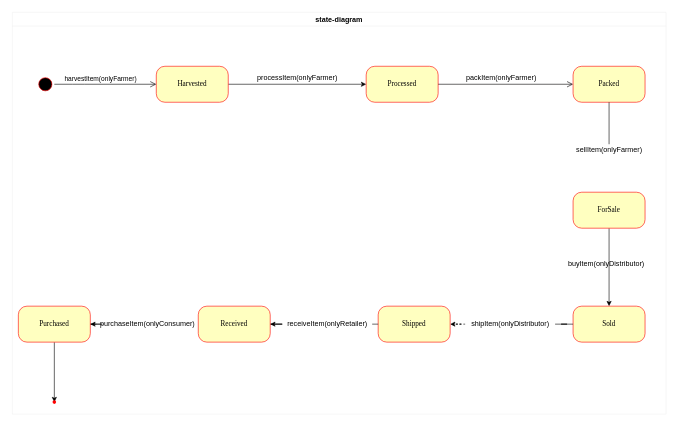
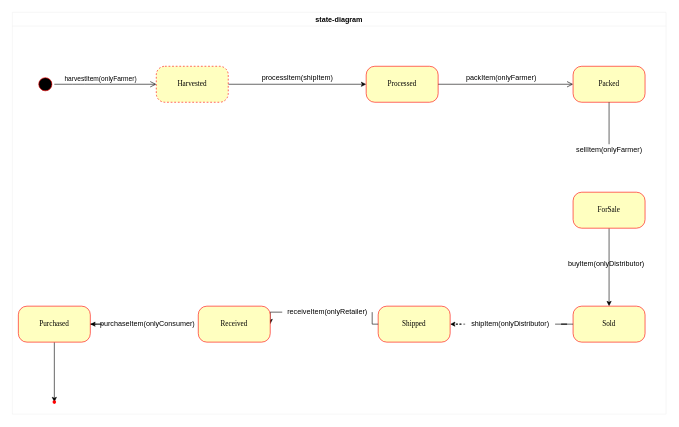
  <mxCell id="0" />
  <mxCell id="1" parent="0" />
  <mxCell id="2" value="" style="ellipse;html=1;shape=startState;fillColor=#000000;strokeColor=#ff0000;rounded=1;shadow=0;comic=0;labelBackgroundColor=none;fontFamily=Verdana;fontSize=12;fontColor=#000000;align=center;direction=south;" parent="1" vertex="1"><mxGeometry x="60" y="125" width="30" height="30" as="geometry" /></mxCell>
  <mxCell id="3" value="" style="edgeStyle=orthogonalEdgeStyle;rounded=0;orthogonalLoop=1;jettySize=auto;html=1;" edge="1" parent="1" source="4" target="6"><mxGeometry relative="1" as="geometry" /></mxCell>
- <mxCell id="4" value="Harvested" style="rounded=1;whiteSpace=wrap;html=1;arcSize=24;fillColor=#ffffc0;strokeColor=#ff0000;shadow=0;comic=0;labelBackgroundColor=none;fontFamily=Verdana;fontSize=12;fontColor=#000000;align=center;" parent="1" vertex="1"><mxGeometry x="260" y="110" width="120" height="60" as="geometry" /></mxCell>
+ <mxCell id="4" value="Harvested" style="rounded=1;whiteSpace=wrap;html=1;arcSize=24;fillColor=#ffffc0;strokeColor=#ff0000;shadow=0;comic=0;labelBackgroundColor=none;fontFamily=Verdana;fontSize=12;fontColor=#000000;align=center;dashed=1;" parent="1" vertex="1"><mxGeometry x="260" y="110" width="120" height="60" as="geometry" /></mxCell>
  <mxCell id="5" style="edgeStyle=orthogonalEdgeStyle;html=1;exitX=1;exitY=0.5;entryX=0;entryY=0.5;labelBackgroundColor=none;endArrow=open;endSize=8;strokeColor=#050000;fontFamily=Verdana;fontSize=12;align=left;entryDx=0;entryDy=0;exitDx=0;exitDy=0;" parent="1" source="6" target="7" edge="1"><mxGeometry relative="1" as="geometry"><Array as="points"><mxPoint x="615" y="140" /><mxPoint x="615" y="140" /></Array></mxGeometry></mxCell>
  <mxCell id="6" value="Processed" style="rounded=1;whiteSpace=wrap;html=1;arcSize=24;fillColor=#ffffc0;strokeColor=#ff0000;shadow=0;comic=0;labelBackgroundColor=none;fontFamily=Verdana;fontSize=12;fontColor=#000000;align=center;" parent="1" vertex="1"><mxGeometry x="610" y="110" width="120" height="60" as="geometry" /></mxCell>
  <mxCell id="7" value="Packed" style="rounded=1;whiteSpace=wrap;html=1;arcSize=24;fillColor=#ffffc0;strokeColor=#ff0000;shadow=0;comic=0;labelBackgroundColor=none;fontFamily=Verdana;fontSize=12;fontColor=#000000;align=center;" parent="1" vertex="1"><mxGeometry x="955" y="110" width="120" height="60" as="geometry" /></mxCell>
  <mxCell id="8" value="" style="edgeStyle=orthogonalEdgeStyle;rounded=0;orthogonalLoop=1;jettySize=auto;html=1;" parent="1" source="9" target="13" edge="1"><mxGeometry relative="1" as="geometry" /></mxCell>
  <mxCell id="9" value="ForSale" style="rounded=1;whiteSpace=wrap;html=1;arcSize=24;fillColor=#ffffc0;strokeColor=#ff0000;shadow=0;comic=0;labelBackgroundColor=none;fontFamily=Verdana;fontSize=12;fontColor=#000000;align=center;" parent="1" vertex="1"><mxGeometry x="955" y="320" width="120" height="60" as="geometry" /></mxCell>
  <mxCell id="10" style="edgeStyle=orthogonalEdgeStyle;html=1;labelBackgroundColor=none;endArrow=open;endSize=8;strokeColor=#000000;fontFamily=Verdana;fontSize=12;align=left;" parent="1" source="2" target="4" edge="1"><mxGeometry relative="1" as="geometry"><Array as="points"><mxPoint x="130" y="140" /><mxPoint x="130" y="140" /></Array></mxGeometry></mxCell>
  <mxCell id="11" value="harvestItem(onlyFarmer)" style="edgeLabel;html=1;align=center;verticalAlign=middle;resizable=0;points=[];" parent="10" vertex="1" connectable="0"><mxGeometry x="-0.787" y="-5" relative="1" as="geometry"><mxPoint x="58" y="-15" as="offset" /></mxGeometry></mxCell>
  <mxCell id="12" value="" style="edgeStyle=orthogonalEdgeStyle;rounded=0;orthogonalLoop=1;jettySize=auto;html=1;startArrow=none;dashed=1;" parent="1" source="23" target="15" edge="1"><mxGeometry relative="1" as="geometry" /></mxCell>
  <mxCell id="13" value="Sold" style="rounded=1;whiteSpace=wrap;html=1;arcSize=24;fillColor=#ffffc0;strokeColor=#ff0000;shadow=0;comic=0;labelBackgroundColor=none;fontFamily=Verdana;fontSize=12;fontColor=#000000;align=center;" parent="1" vertex="1"><mxGeometry x="955" y="510" width="120" height="60" as="geometry" /></mxCell>
  <mxCell id="14" style="edgeStyle=orthogonalEdgeStyle;rounded=0;orthogonalLoop=1;jettySize=auto;html=1;entryX=1;entryY=0.5;entryDx=0;entryDy=0;strokeColor=#050000;startArrow=none;" edge="1" parent="1" source="29" target="17"><mxGeometry relative="1" as="geometry" /></mxCell>
  <mxCell id="15" value="Shipped" style="rounded=1;whiteSpace=wrap;html=1;arcSize=24;fillColor=#ffffc0;strokeColor=#ff0000;shadow=0;comic=0;labelBackgroundColor=none;fontFamily=Verdana;fontSize=12;fontColor=#000000;align=center;" parent="1" vertex="1"><mxGeometry x="630" y="510" width="120" height="60" as="geometry" /></mxCell>
  <mxCell id="16" value="" style="edgeStyle=orthogonalEdgeStyle;rounded=0;orthogonalLoop=1;jettySize=auto;html=1;startArrow=none;" parent="1" source="27" target="19" edge="1"><mxGeometry relative="1" as="geometry" /></mxCell>
  <mxCell id="17" value="Received" style="rounded=1;whiteSpace=wrap;html=1;arcSize=24;fillColor=#ffffc0;strokeColor=#ff0000;shadow=0;comic=0;labelBackgroundColor=none;fontFamily=Verdana;fontSize=12;fontColor=#000000;align=center;" parent="1" vertex="1"><mxGeometry x="330" y="510" width="120" height="60" as="geometry" /></mxCell>
  <mxCell id="18" value="" style="edgeStyle=orthogonalEdgeStyle;rounded=0;orthogonalLoop=1;jettySize=auto;html=1;" edge="1" parent="1" source="19" target="20"><mxGeometry relative="1" as="geometry" /></mxCell>
  <mxCell id="19" value="Purchased" style="rounded=1;whiteSpace=wrap;html=1;arcSize=24;fillColor=#ffffc0;strokeColor=#ff0000;shadow=0;comic=0;labelBackgroundColor=none;fontFamily=Verdana;fontSize=12;fontColor=#000000;align=center;" parent="1" vertex="1"><mxGeometry x="30" y="510" width="120" height="60" as="geometry" /></mxCell>
  <mxCell id="20" value="" style="shape=waypoint;size=6;pointerEvents=1;points=[];fillColor=#ffffc0;resizable=0;rotatable=0;perimeter=centerPerimeter;snapToPoint=1;rounded=1;shadow=0;fontFamily=Verdana;fontColor=#000000;strokeColor=#ff0000;arcSize=24;comic=0;" parent="1" vertex="1"><mxGeometry x="70" y="650" width="40" height="40" as="geometry" /></mxCell>
- <mxCell id="21" value="processItem(onlyFarmer)" style="text;html=1;align=center;verticalAlign=middle;resizable=0;points=[];autosize=1;strokeColor=none;fillColor=none;" vertex="1" parent="1"><mxGeometry x="420" y="120" width="150" height="20" as="geometry" /></mxCell>
+ <mxCell id="21" value="processItem(shipItem)" style="text;html=1;align=center;verticalAlign=middle;resizable=0;points=[];autosize=1;strokeColor=none;fillColor=none;" vertex="1" parent="1"><mxGeometry x="420" y="120" width="150" height="20" as="geometry" /></mxCell>
  <mxCell id="22" value="buyItem(onlyDistributor)" style="text;html=1;align=center;verticalAlign=middle;resizable=0;points=[];autosize=1;strokeColor=none;fillColor=none;" vertex="1" parent="1"><mxGeometry x="940" y="430" width="140" height="20" as="geometry" /></mxCell>
  <mxCell id="23" value="shipItem(onlyDistributor)" style="text;html=1;align=center;verticalAlign=middle;resizable=0;points=[];autosize=1;strokeColor=none;fillColor=none;" vertex="1" parent="1"><mxGeometry x="775" y="530" width="150" height="20" as="geometry" /></mxCell>
  <mxCell id="24" value="" style="edgeStyle=orthogonalEdgeStyle;rounded=0;orthogonalLoop=1;jettySize=auto;html=1;endArrow=none;" edge="1" parent="1" source="13" target="23"><mxGeometry relative="1" as="geometry"><mxPoint x="880" y="540" as="sourcePoint" /><mxPoint x="710" y="540" as="targetPoint" /></mxGeometry></mxCell>
  <mxCell id="25" value="sellItem(onlyFarmer)" style="text;html=1;align=center;verticalAlign=middle;resizable=0;points=[];autosize=1;strokeColor=none;fillColor=none;" vertex="1" parent="1"><mxGeometry x="950" y="240" width="130" height="20" as="geometry" /></mxCell>
  <mxCell id="26" value="" style="edgeStyle=orthogonalEdgeStyle;rounded=0;orthogonalLoop=1;jettySize=auto;html=1;endArrow=none;" edge="1" parent="1" source="7" target="25"><mxGeometry relative="1" as="geometry"><mxPoint x="1010" y="170" as="sourcePoint" /><mxPoint x="1010" y="320" as="targetPoint" /></mxGeometry></mxCell>
  <mxCell id="27" value="purchaseItem(onlyConsumer)" style="text;html=1;align=center;verticalAlign=middle;resizable=0;points=[];autosize=1;strokeColor=none;fillColor=none;" vertex="1" parent="1"><mxGeometry x="160" y="530" width="170" height="20" as="geometry" /></mxCell>
  <mxCell id="28" value="packItem(onlyFarmer)" style="text;html=1;align=center;verticalAlign=middle;resizable=0;points=[];autosize=1;strokeColor=none;fillColor=none;" vertex="1" parent="1"><mxGeometry x="770" y="120" width="130" height="20" as="geometry" /></mxCell>
- <mxCell id="29" value="receiveItem(onlyRetailer)" style="text;html=1;align=center;verticalAlign=middle;resizable=0;points=[];autosize=1;strokeColor=none;fillColor=none;" vertex="1" parent="1"><mxGeometry x="470" y="530" width="150" height="20" as="geometry" /></mxCell>
+ <mxCell id="29" value="receiveItem(onlyRetailer)" style="text;html=1;align=center;verticalAlign=middle;resizable=0;points=[];autosize=1;strokeColor=none;fillColor=none;" vertex="1" parent="1"><mxGeometry x="470" y="510" width="150" height="20" as="geometry" /></mxCell>
  <mxCell id="30" value="" style="edgeStyle=orthogonalEdgeStyle;rounded=0;orthogonalLoop=1;jettySize=auto;html=1;entryX=1;entryY=0.5;entryDx=0;entryDy=0;strokeColor=#050000;endArrow=none;" edge="1" parent="1" source="15" target="29"><mxGeometry relative="1" as="geometry"><mxPoint x="630" y="540" as="sourcePoint" /><mxPoint x="450" y="540" as="targetPoint" /><Array as="points"><mxPoint x="630" y="540" /><mxPoint x="630" y="540" /></Array></mxGeometry></mxCell>
  <mxCell id="31" value="state-diagram" style="swimlane;strokeColor=#F0F0F0;" vertex="1" parent="1"><mxGeometry y="20" width="1090" height="670" as="geometry" x="20" /></mxCell>
